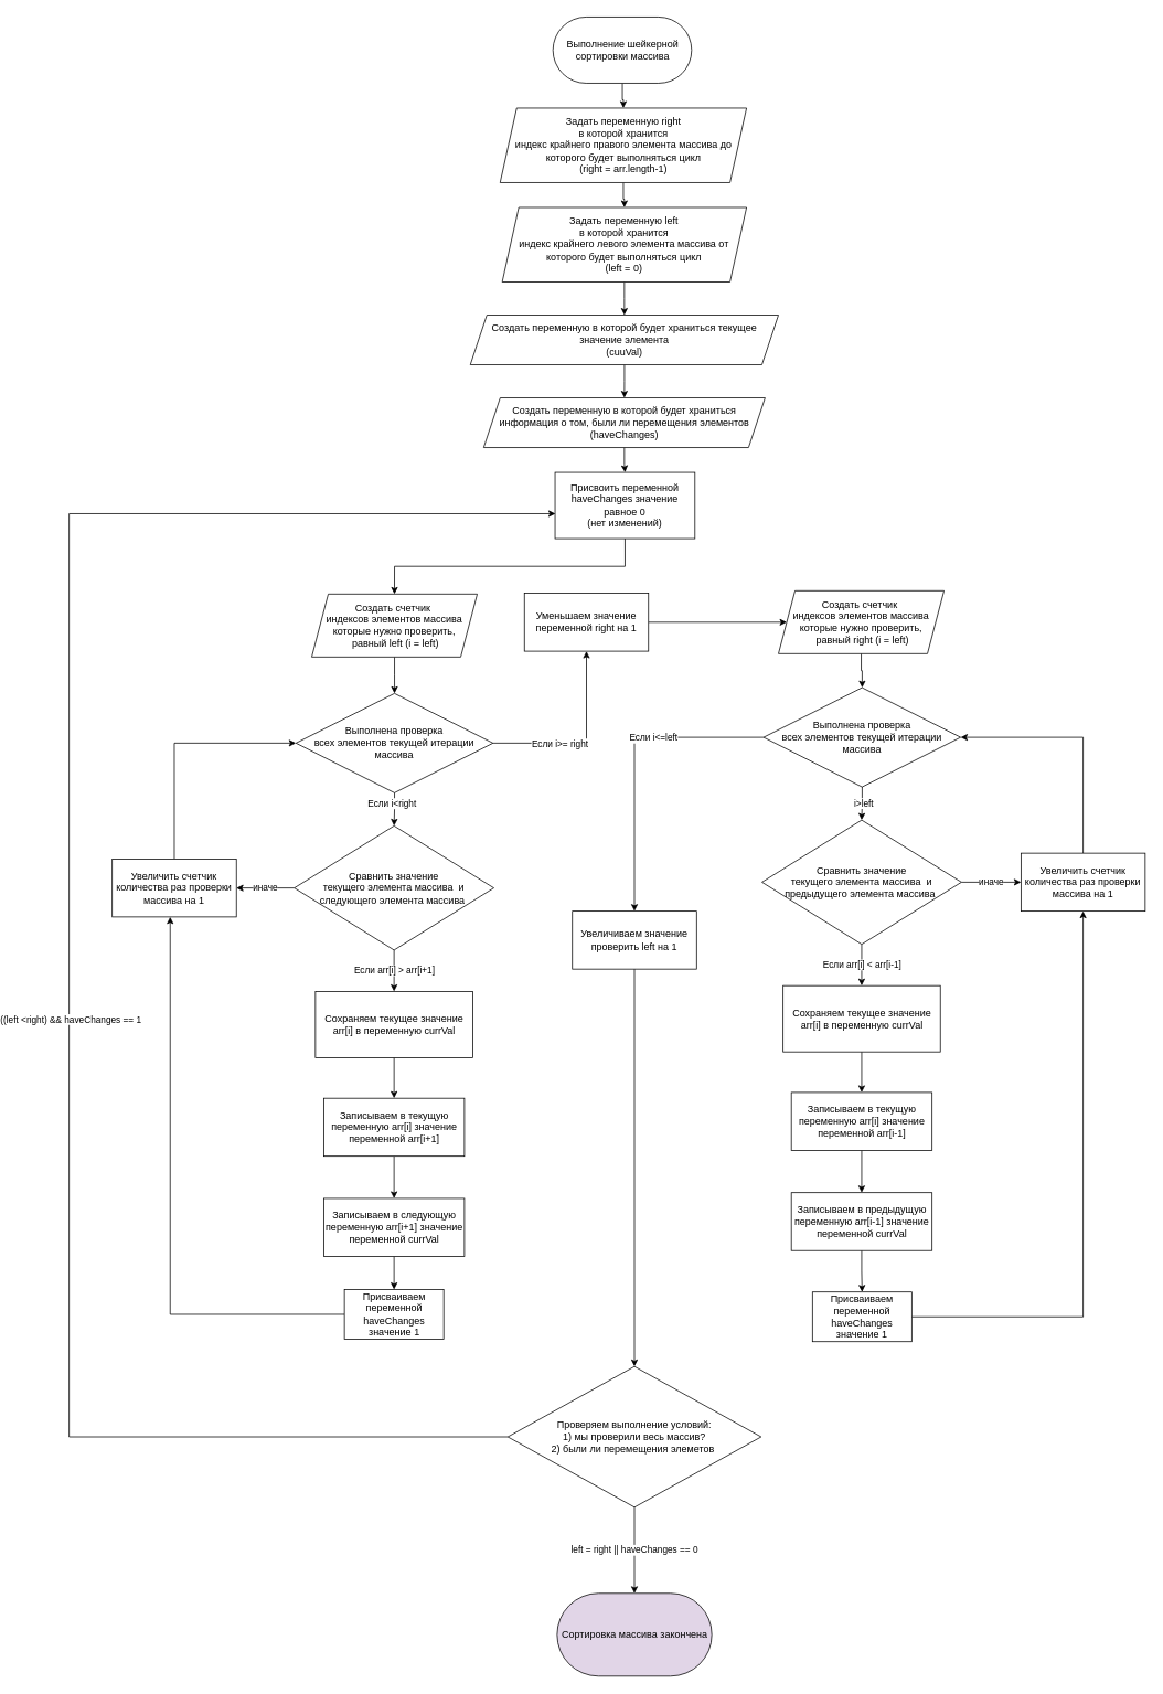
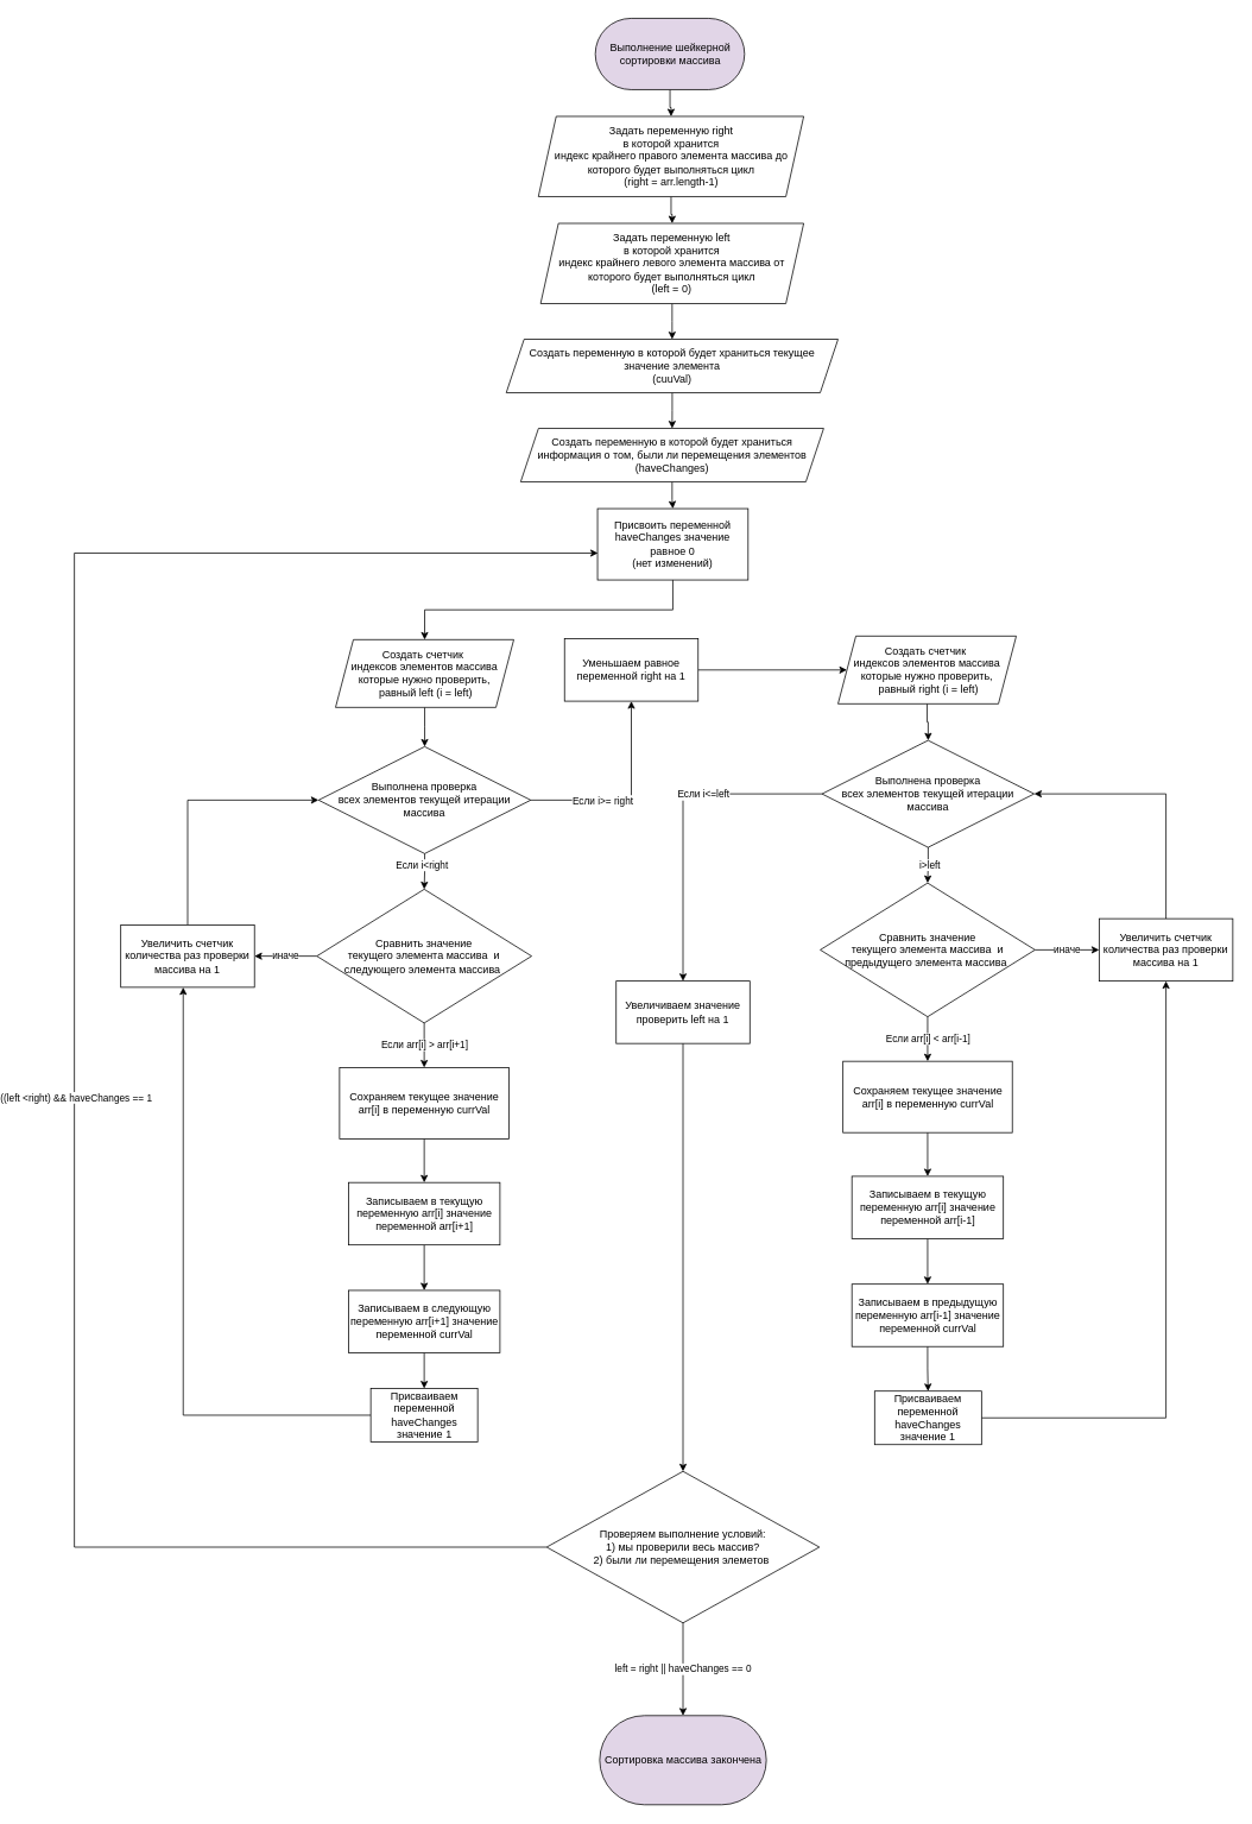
  <mxCell id="0" />
  <mxCell id="1" parent="0" />
  <mxCell id="2" value="" style="edgeStyle=orthogonalEdgeStyle;rounded=0;orthogonalLoop=1;jettySize=auto;html=1;" parent="1" source="3" target="5" edge="1"><mxGeometry relative="1" as="geometry" /></mxCell>
- <mxCell id="3" value="Выполнение шейкерной сортировки массива" style="rounded=1;whiteSpace=wrap;html=1;arcSize=50;" parent="1" vertex="1"><mxGeometry x="604.56" y="20" width="167.5" height="80" as="geometry" /></mxCell>
+ <mxCell id="3" value="Выполнение шейкерной сортировки массива" style="rounded=1;whiteSpace=wrap;html=1;arcSize=50;fillColor=#e1d5e7;" parent="1" vertex="1"><mxGeometry x="604.56" y="20" width="167.5" height="80" as="geometry" /></mxCell>
  <mxCell id="4" value="" style="edgeStyle=orthogonalEdgeStyle;rounded=0;orthogonalLoop=1;jettySize=auto;html=1;" parent="1" source="5" target="7" edge="1"><mxGeometry relative="1" as="geometry" /></mxCell>
  <mxCell id="5" value="Задать переменную right&lt;br&gt;в которой хранится &lt;br&gt;индекс крайнего правого элемента массива до которого будет выполняться цикл&lt;br&gt;(right = arr.length-1)" style="shape=parallelogram;perimeter=parallelogramPerimeter;whiteSpace=wrap;html=1;fixedSize=1;" parent="1" vertex="1"><mxGeometry x="540.7" y="130" width="297.72" height="90" as="geometry" /></mxCell>
  <mxCell id="6" value="" style="edgeStyle=orthogonalEdgeStyle;rounded=0;orthogonalLoop=1;jettySize=auto;html=1;entryX=0.5;entryY=0;entryDx=0;entryDy=0;" parent="1" source="7" target="24" edge="1"><mxGeometry relative="1" as="geometry"><mxPoint x="689.545" y="670" as="targetPoint" /></mxGeometry></mxCell>
  <mxCell id="7" value="Задать переменную left&lt;br style=&quot;border-color: var(--border-color);&quot;&gt;в которой хранится&lt;br style=&quot;border-color: var(--border-color);&quot;&gt;индекс крайнего левого элемента массива от которого будет выполняться цикл&lt;br style=&quot;border-color: var(--border-color);&quot;&gt;(left = 0)" style="shape=parallelogram;perimeter=parallelogramPerimeter;whiteSpace=wrap;html=1;fixedSize=1;" parent="1" vertex="1"><mxGeometry x="543.2" y="250" width="295.22" height="90" as="geometry" /></mxCell>
  <mxCell id="8" value="Сортировка массива закончена" style="rounded=1;whiteSpace=wrap;html=1;arcSize=50;fillColor=#e1d5e7;" parent="1" vertex="1"><mxGeometry x="609.5" y="1924" width="187" height="100" as="geometry" /></mxCell>
  <mxCell id="9" value="" style="edgeStyle=orthogonalEdgeStyle;rounded=0;orthogonalLoop=1;jettySize=auto;html=1;" edge="1" parent="1" source="10" target="14"><mxGeometry relative="1" as="geometry" /></mxCell>
  <mxCell id="10" value="Создать счетчик&amp;nbsp;&lt;br style=&quot;border-color: var(--border-color);&quot;&gt;индексов элементов массива которые нужно проверить,&lt;br&gt;&amp;nbsp;равный left (i = left)" style="shape=parallelogram;perimeter=parallelogramPerimeter;whiteSpace=wrap;html=1;fixedSize=1;" parent="1" vertex="1"><mxGeometry x="313.06" y="717" width="200" height="76" as="geometry" /></mxCell>
  <mxCell id="11" value="" style="edgeStyle=orthogonalEdgeStyle;rounded=0;orthogonalLoop=1;jettySize=auto;html=1;exitX=1;exitY=0.5;exitDx=0;exitDy=0;entryX=0.5;entryY=1;entryDx=0;entryDy=0;" parent="1" source="14" target="54" edge="1"><mxGeometry relative="1" as="geometry"><mxPoint x="692.06" y="1027" as="targetPoint" /><Array as="points"><mxPoint x="645" y="897" /></Array></mxGeometry></mxCell>
  <mxCell id="12" value="Если i&amp;gt;= right" style="edgeLabel;html=1;align=center;verticalAlign=middle;resizable=0;points=[];" vertex="1" connectable="0" parent="11"><mxGeometry x="-0.28" relative="1" as="geometry"><mxPoint x="-1" as="offset" /></mxGeometry></mxCell>
  <mxCell id="13" value="Если&amp;nbsp;i&amp;lt;right" style="edgeStyle=orthogonalEdgeStyle;rounded=0;orthogonalLoop=1;jettySize=auto;html=1;" edge="1" parent="1" source="14" target="17"><mxGeometry x="-0.358" y="-3" relative="1" as="geometry"><mxPoint as="offset" /></mxGeometry></mxCell>
  <mxCell id="14" value="Выполнена проверка &lt;br&gt;всех&amp;nbsp;элементов текущей итерации массива&lt;br&gt;" style="rhombus;whiteSpace=wrap;html=1;" parent="1" vertex="1"><mxGeometry x="294.03" y="837" width="238.06" height="120" as="geometry" /></mxCell>
  <mxCell id="15" value="Если&amp;nbsp;arr[i] &amp;gt; arr[i+1]" style="edgeStyle=orthogonalEdgeStyle;rounded=0;orthogonalLoop=1;jettySize=auto;html=1;" parent="1" source="17" target="19" edge="1"><mxGeometry relative="1" as="geometry" /></mxCell>
  <mxCell id="16" value="иначе" style="edgeStyle=orthogonalEdgeStyle;rounded=0;orthogonalLoop=1;jettySize=auto;html=1;entryX=1;entryY=0.5;entryDx=0;entryDy=0;" edge="1" parent="1" source="17" target="22"><mxGeometry relative="1" as="geometry"><mxPoint x="222.06" y="1072" as="targetPoint" /></mxGeometry></mxCell>
  <mxCell id="17" value="Сравнить значение &lt;br&gt;текущего элемента массива&amp;nbsp; и следующего элемента массива&amp;nbsp;&lt;br&gt;" style="rhombus;whiteSpace=wrap;html=1;" parent="1" vertex="1"><mxGeometry x="292.06" y="997" width="241.03" height="150" as="geometry" /></mxCell>
  <mxCell id="18" value="" style="edgeStyle=orthogonalEdgeStyle;rounded=0;orthogonalLoop=1;jettySize=auto;html=1;" edge="1" parent="1" source="19" target="30"><mxGeometry relative="1" as="geometry" /></mxCell>
  <mxCell id="19" value="Сохраняем текущее значение arr[i] в переменную currVal" style="rounded=0;whiteSpace=wrap;html=1;" parent="1" vertex="1"><mxGeometry x="317.58" y="1197" width="190" height="80" as="geometry" /></mxCell>
  <mxCell id="20" style="edgeStyle=orthogonalEdgeStyle;rounded=0;orthogonalLoop=1;jettySize=auto;html=1;exitX=0;exitY=0.5;exitDx=0;exitDy=0;entryX=0.467;entryY=1;entryDx=0;entryDy=0;entryPerimeter=0;" edge="1" parent="1" source="33" target="22"><mxGeometry relative="1" as="geometry"><mxPoint x="147.06" y="1107" as="targetPoint" /></mxGeometry></mxCell>
  <mxCell id="21" value="" style="edgeStyle=orthogonalEdgeStyle;rounded=0;orthogonalLoop=1;jettySize=auto;html=1;" edge="1" parent="1" source="22" target="14"><mxGeometry relative="1" as="geometry"><Array as="points"><mxPoint x="147.06" y="897" /></Array></mxGeometry></mxCell>
  <mxCell id="22" value="Увеличить счетчик количества раз проверки массива на 1" style="rounded=0;whiteSpace=wrap;html=1;" vertex="1" parent="1"><mxGeometry x="72.06" y="1037" width="150" height="70" as="geometry" /></mxCell>
  <mxCell id="23" value="" style="edgeStyle=orthogonalEdgeStyle;rounded=0;orthogonalLoop=1;jettySize=auto;html=1;" edge="1" parent="1" source="24" target="26"><mxGeometry relative="1" as="geometry" /></mxCell>
  <mxCell id="24" value="Создать переменную в которой будет храниться текущее значение элемента&lt;br&gt;(cuuVal)" style="shape=parallelogram;perimeter=parallelogramPerimeter;whiteSpace=wrap;html=1;fixedSize=1;" vertex="1" parent="1"><mxGeometry x="504.66" y="380" width="372.29" height="60" as="geometry" /></mxCell>
  <mxCell id="25" value="" style="edgeStyle=orthogonalEdgeStyle;rounded=0;orthogonalLoop=1;jettySize=auto;html=1;" edge="1" parent="1" source="26" target="28"><mxGeometry relative="1" as="geometry" /></mxCell>
  <mxCell id="26" value="Создать переменную в которой будет храниться информация о том, были ли перемещения элементов&lt;br&gt;(haveChanges)" style="shape=parallelogram;perimeter=parallelogramPerimeter;whiteSpace=wrap;html=1;fixedSize=1;" vertex="1" parent="1"><mxGeometry x="520.81" y="480" width="340" height="60" as="geometry" /></mxCell>
  <mxCell id="27" style="edgeStyle=orthogonalEdgeStyle;rounded=0;orthogonalLoop=1;jettySize=auto;html=1;exitX=0.5;exitY=1;exitDx=0;exitDy=0;entryX=0.5;entryY=0;entryDx=0;entryDy=0;" edge="1" parent="1" source="28" target="10"><mxGeometry relative="1" as="geometry" /></mxCell>
  <mxCell id="28" value="Присвоить переменной haveChanges значение равное 0&lt;br&gt;(нет изменений)" style="rounded=0;whiteSpace=wrap;html=1;" vertex="1" parent="1"><mxGeometry x="607.06" y="570" width="169" height="80" as="geometry" /></mxCell>
  <mxCell id="29" value="" style="edgeStyle=orthogonalEdgeStyle;rounded=0;orthogonalLoop=1;jettySize=auto;html=1;" edge="1" parent="1" source="30" target="32"><mxGeometry relative="1" as="geometry" /></mxCell>
  <mxCell id="30" value="Записываем в текущую переменную arr[i] значение переменной arr[i+1]" style="rounded=0;whiteSpace=wrap;html=1;" vertex="1" parent="1"><mxGeometry x="327.57" y="1326" width="170" height="70" as="geometry" /></mxCell>
  <mxCell id="31" value="" style="edgeStyle=orthogonalEdgeStyle;rounded=0;orthogonalLoop=1;jettySize=auto;html=1;" edge="1" parent="1" source="32" target="33"><mxGeometry relative="1" as="geometry" /></mxCell>
  <mxCell id="32" value="Записываем в следующую переменную arr[i+1] значение переменной currVal" style="rounded=0;whiteSpace=wrap;html=1;" vertex="1" parent="1"><mxGeometry x="327.57" y="1447" width="170" height="70" as="geometry" /></mxCell>
  <mxCell id="33" value="Присваиваем переменной haveChanges значение 1" style="rounded=0;whiteSpace=wrap;html=1;" vertex="1" parent="1"><mxGeometry x="352.57" y="1557" width="120" height="60" as="geometry" /></mxCell>
  <mxCell id="34" value="" style="edgeStyle=orthogonalEdgeStyle;rounded=0;orthogonalLoop=1;jettySize=auto;html=1;" edge="1" parent="1" source="35" target="39"><mxGeometry relative="1" as="geometry" /></mxCell>
  <mxCell id="35" value="Создать счетчик&amp;nbsp;&lt;br style=&quot;border-color: var(--border-color);&quot;&gt;индексов элементов массива которые нужно проверить,&lt;br&gt;&amp;nbsp;равный right (i = left)" style="shape=parallelogram;perimeter=parallelogramPerimeter;whiteSpace=wrap;html=1;fixedSize=1;" vertex="1" parent="1"><mxGeometry x="876.95" y="713" width="200" height="76" as="geometry" /></mxCell>
  <mxCell id="36" value="" style="edgeStyle=orthogonalEdgeStyle;rounded=0;orthogonalLoop=1;jettySize=auto;html=1;entryX=0.5;entryY=0;entryDx=0;entryDy=0;" edge="1" parent="1" source="39" target="56"><mxGeometry relative="1" as="geometry"><mxPoint x="710" y="1100" as="targetPoint" /><Array as="points"><mxPoint x="703" y="890" /></Array></mxGeometry></mxCell>
  <mxCell id="37" value="Если i&amp;lt;=left" style="edgeLabel;html=1;align=center;verticalAlign=middle;resizable=0;points=[];" vertex="1" connectable="0" parent="36"><mxGeometry x="-0.28" relative="1" as="geometry"><mxPoint x="-1" as="offset" /></mxGeometry></mxCell>
  <mxCell id="38" value="i&amp;gt;left" style="edgeStyle=orthogonalEdgeStyle;rounded=0;orthogonalLoop=1;jettySize=auto;html=1;" edge="1" parent="1" source="39" target="42"><mxGeometry x="-0.014" y="-2" relative="1" as="geometry"><mxPoint x="2" y="2" as="offset" /></mxGeometry></mxCell>
  <mxCell id="39" value="Выполнена проверка &lt;br&gt;всех&amp;nbsp;элементов текущей итерации массива&lt;br&gt;" style="rhombus;whiteSpace=wrap;html=1;" vertex="1" parent="1"><mxGeometry x="858.97" y="830" width="238.06" height="120" as="geometry" /></mxCell>
  <mxCell id="40" value="Если&amp;nbsp;arr[i] &amp;lt; arr[i-1]" style="edgeStyle=orthogonalEdgeStyle;rounded=0;orthogonalLoop=1;jettySize=auto;html=1;" edge="1" parent="1" source="42" target="44"><mxGeometry relative="1" as="geometry" /></mxCell>
  <mxCell id="41" value="иначе" style="edgeStyle=orthogonalEdgeStyle;rounded=0;orthogonalLoop=1;jettySize=auto;html=1;entryX=0;entryY=0.5;entryDx=0;entryDy=0;" edge="1" parent="1" source="42" target="47"><mxGeometry relative="1" as="geometry"><mxPoint x="1277" y="1065" as="targetPoint" /></mxGeometry></mxCell>
  <mxCell id="42" value="Сравнить значение &lt;br&gt;текущего элемента массива&amp;nbsp; и предыдущего элемента массива&amp;nbsp;" style="rhombus;whiteSpace=wrap;html=1;" vertex="1" parent="1"><mxGeometry x="857" y="990" width="241.03" height="150" as="geometry" /></mxCell>
  <mxCell id="43" value="" style="edgeStyle=orthogonalEdgeStyle;rounded=0;orthogonalLoop=1;jettySize=auto;html=1;" edge="1" parent="1" source="44" target="49"><mxGeometry relative="1" as="geometry" /></mxCell>
  <mxCell id="44" value="Сохраняем текущее значение arr[i] в переменную currVal" style="rounded=0;whiteSpace=wrap;html=1;" vertex="1" parent="1"><mxGeometry x="882.52" y="1190" width="190" height="80" as="geometry" /></mxCell>
  <mxCell id="45" style="edgeStyle=orthogonalEdgeStyle;rounded=0;orthogonalLoop=1;jettySize=auto;html=1;exitX=1;exitY=0.5;exitDx=0;exitDy=0;entryX=0.5;entryY=1;entryDx=0;entryDy=0;" edge="1" parent="1" source="52" target="47"><mxGeometry relative="1" as="geometry"><mxPoint x="1352" y="1100" as="targetPoint" /></mxGeometry></mxCell>
  <mxCell id="46" value="" style="edgeStyle=orthogonalEdgeStyle;rounded=0;orthogonalLoop=1;jettySize=auto;html=1;exitX=0.5;exitY=0;exitDx=0;exitDy=0;" edge="1" parent="1" source="47" target="39"><mxGeometry relative="1" as="geometry"><Array as="points"><mxPoint x="1245" y="890" /></Array></mxGeometry></mxCell>
  <mxCell id="47" value="Увеличить счетчик количества раз проверки массива на 1" style="rounded=0;whiteSpace=wrap;html=1;" vertex="1" parent="1"><mxGeometry x="1170" y="1030" width="150" height="70" as="geometry" /></mxCell>
  <mxCell id="48" value="" style="edgeStyle=orthogonalEdgeStyle;rounded=0;orthogonalLoop=1;jettySize=auto;html=1;" edge="1" parent="1" source="49" target="51"><mxGeometry relative="1" as="geometry" /></mxCell>
  <mxCell id="49" value="Записываем в текущую переменную arr[i] значение переменной arr[i-1]" style="rounded=0;whiteSpace=wrap;html=1;" vertex="1" parent="1"><mxGeometry x="892.51" y="1319" width="170" height="70" as="geometry" /></mxCell>
  <mxCell id="50" value="" style="edgeStyle=orthogonalEdgeStyle;rounded=0;orthogonalLoop=1;jettySize=auto;html=1;" edge="1" parent="1" source="51" target="52"><mxGeometry relative="1" as="geometry" /></mxCell>
  <mxCell id="51" value="Записываем в предыдущую переменную arr[i-1] значение переменной currVal" style="rounded=0;whiteSpace=wrap;html=1;" vertex="1" parent="1"><mxGeometry x="892.51" y="1440" width="170" height="70" as="geometry" /></mxCell>
  <mxCell id="52" value="Присваиваем переменной haveChanges значение 1" style="rounded=0;whiteSpace=wrap;html=1;" vertex="1" parent="1"><mxGeometry x="918" y="1560" width="120" height="60" as="geometry" /></mxCell>
  <mxCell id="53" style="edgeStyle=orthogonalEdgeStyle;rounded=0;orthogonalLoop=1;jettySize=auto;html=1;exitX=1;exitY=0.5;exitDx=0;exitDy=0;entryX=0;entryY=0.5;entryDx=0;entryDy=0;" edge="1" parent="1" source="54" target="35"><mxGeometry relative="1" as="geometry"><mxPoint x="719.06" y="745" as="sourcePoint" /></mxGeometry></mxCell>
- <mxCell id="54" value="Уменьшаем значение переменной right на 1" style="rounded=0;whiteSpace=wrap;html=1;" vertex="1" parent="1"><mxGeometry x="570" y="716" width="150" height="70" as="geometry" /></mxCell>
+ <mxCell id="54" value="Уменьшаем равное переменной right на 1" style="rounded=0;whiteSpace=wrap;html=1;" vertex="1" parent="1"><mxGeometry x="570" y="716" width="150" height="70" as="geometry" /></mxCell>
  <mxCell id="55" style="edgeStyle=orthogonalEdgeStyle;rounded=0;orthogonalLoop=1;jettySize=auto;html=1;exitX=0.5;exitY=1;exitDx=0;exitDy=0;entryX=0.5;entryY=0;entryDx=0;entryDy=0;" edge="1" parent="1" source="56" target="60"><mxGeometry relative="1" as="geometry"><mxPoint x="710" y="1170" as="sourcePoint" /><mxPoint x="710" y="1710" as="targetPoint" /></mxGeometry></mxCell>
  <mxCell id="56" value="Увеличиваем значение проверить left на 1" style="rounded=0;whiteSpace=wrap;html=1;" vertex="1" parent="1"><mxGeometry x="628" y="1100" width="150" height="70" as="geometry" /></mxCell>
  <mxCell id="57" value="left = right || haveChanges == 0" style="edgeStyle=orthogonalEdgeStyle;rounded=0;orthogonalLoop=1;jettySize=auto;html=1;" edge="1" parent="1" source="60" target="8"><mxGeometry relative="1" as="geometry" /></mxCell>
  <mxCell id="58" style="edgeStyle=orthogonalEdgeStyle;rounded=0;orthogonalLoop=1;jettySize=auto;html=1;exitX=0;exitY=0.5;exitDx=0;exitDy=0;entryX=0.003;entryY=0.624;entryDx=0;entryDy=0;entryPerimeter=0;" edge="1" parent="1" source="60" target="28"><mxGeometry relative="1" as="geometry"><Array as="points"><mxPoint x="20" y="1735" /><mxPoint x="20" y="620" /></Array></mxGeometry></mxCell>
  <mxCell id="59" value="((left &amp;lt;right) &amp;amp;&amp;amp; haveChanges == 1" style="edgeLabel;html=1;align=center;verticalAlign=middle;resizable=0;points=[];" vertex="1" connectable="0" parent="58"><mxGeometry x="-0.073" y="-1" relative="1" as="geometry"><mxPoint as="offset" /></mxGeometry></mxCell>
  <mxCell id="60" value="Проверяем выполнение условий:&lt;br&gt;1) мы проверили весь массив?&lt;br&gt;2) были ли перемещения элеметов&amp;nbsp;" style="rhombus;whiteSpace=wrap;html=1;" vertex="1" parent="1"><mxGeometry x="550" y="1650" width="306" height="170" as="geometry" /></mxCell>
